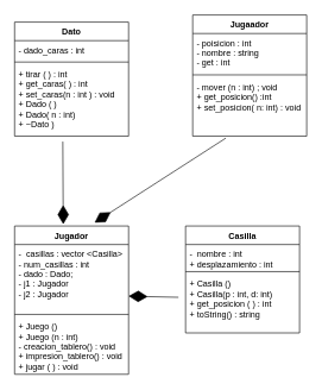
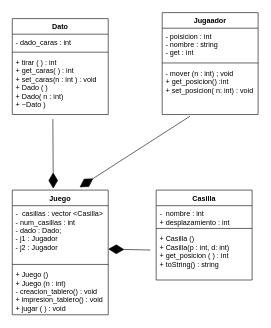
  <mxCell id="0" />
  <mxCell id="1" parent="0" />
  <mxCell id="2" value="Dato" style="swimlane;fontStyle=1;align=center;verticalAlign=top;childLayout=stackLayout;horizontal=1;startSize=26;horizontalStack=0;resizeParent=1;resizeParentMax=0;resizeLast=0;collapsible=1;marginBottom=0;" parent="1" vertex="1"><mxGeometry x="20" y="30" width="160" height="160" as="geometry" /></mxCell>
  <mxCell id="3" value="- dado_caras : int" style="text;strokeColor=none;fillColor=none;align=left;verticalAlign=top;spacingLeft=4;spacingRight=4;overflow=hidden;rotatable=0;points=[[0,0.5],[1,0.5]];portConstraint=eastwest;" parent="2" vertex="1"><mxGeometry y="26" width="160" height="26" as="geometry" /></mxCell>
  <mxCell id="4" value="" style="line;strokeWidth=1;fillColor=none;align=left;verticalAlign=middle;spacingTop=-1;spacingLeft=3;spacingRight=3;rotatable=0;labelPosition=right;points=[];portConstraint=eastwest;strokeColor=inherit;" parent="2" vertex="1"><mxGeometry y="52" width="160" height="8" as="geometry" /></mxCell>
  <mxCell id="5" value="+ tirar ( ) : int&#10;+ get_caras( ) : int&#10;+ set_caras(n : int ) : void&#10;+ Dado ( )&#10;+ Dado( n : int)&#10;+ ~Dato )" style="text;strokeColor=none;fillColor=none;align=left;verticalAlign=top;spacingLeft=4;spacingRight=4;overflow=hidden;rotatable=0;points=[[0,0.5],[1,0.5]];portConstraint=eastwest;" parent="2" vertex="1"><mxGeometry y="60" width="160" height="100" as="geometry" /></mxCell>
  <mxCell id="6" value="Jugaador" style="swimlane;fontStyle=1;align=center;verticalAlign=top;childLayout=stackLayout;horizontal=1;startSize=26;horizontalStack=0;resizeParent=1;resizeParentMax=0;resizeLast=0;collapsible=1;marginBottom=0;" parent="1" vertex="1"><mxGeometry x="270" y="20" width="160" height="170" as="geometry" /></mxCell>
  <mxCell id="7" value="- poisicion : int&#10;- nombre : string&#10;- get : int" style="text;strokeColor=none;fillColor=none;align=left;verticalAlign=top;spacingLeft=4;spacingRight=4;overflow=hidden;rotatable=0;points=[[0,0.5],[1,0.5]];portConstraint=eastwest;" parent="6" vertex="1"><mxGeometry y="26" width="160" height="54" as="geometry" /></mxCell>
  <mxCell id="8" value="" style="line;strokeWidth=1;fillColor=none;align=left;verticalAlign=middle;spacingTop=-1;spacingLeft=3;spacingRight=3;rotatable=0;labelPosition=right;points=[];portConstraint=eastwest;strokeColor=inherit;" parent="6" vertex="1"><mxGeometry y="80" width="160" height="8" as="geometry" /></mxCell>
  <mxCell id="9" value="- mover (n : int) ; void&#10;+ get_posicion() :int&#10;+ set_posicion( n: int) : void" style="text;strokeColor=none;fillColor=none;align=left;verticalAlign=top;spacingLeft=4;spacingRight=4;overflow=hidden;rotatable=0;points=[[0,0.5],[1,0.5]];portConstraint=eastwest;" parent="6" vertex="1"><mxGeometry y="88" width="160" height="82" as="geometry" /></mxCell>
  <mxCell id="10" value="Casilla" style="swimlane;fontStyle=1;align=center;verticalAlign=top;childLayout=stackLayout;horizontal=1;startSize=26;horizontalStack=0;resizeParent=1;resizeParentMax=0;resizeLast=0;collapsible=1;marginBottom=0;" vertex="1" parent="1"><mxGeometry x="260" y="316" width="160" height="150" as="geometry" /></mxCell>
  <mxCell id="11" value="" style="endArrow=diamondThin;endFill=1;endSize=24;html=1;entryX=0.702;entryY=-0.023;entryDx=0;entryDy=0;entryPerimeter=0;" edge="1" parent="10"><mxGeometry width="160" relative="1" as="geometry"><mxPoint x="-10" y="100" as="sourcePoint" /><mxPoint x="-80.0" y="98.426" as="targetPoint" /></mxGeometry></mxCell>
  <mxCell id="12" value="-  nombre : int&#10;+ desplazamiento : int" style="text;strokeColor=none;fillColor=none;align=left;verticalAlign=top;spacingLeft=4;spacingRight=4;overflow=hidden;rotatable=0;points=[[0,0.5],[1,0.5]];portConstraint=eastwest;" vertex="1" parent="10"><mxGeometry y="26" width="160" height="34" as="geometry" /></mxCell>
  <mxCell id="13" value="" style="line;strokeWidth=1;fillColor=none;align=left;verticalAlign=middle;spacingTop=-1;spacingLeft=3;spacingRight=3;rotatable=0;labelPosition=right;points=[];portConstraint=eastwest;strokeColor=inherit;" vertex="1" parent="10"><mxGeometry y="60" width="160" height="8" as="geometry" /></mxCell>
  <mxCell id="14" value="+ Casilla ()&#10;+ Casilla(p : int, d: int)&#10;+ get_posicion ( ) : int&#10;+ toString() : string" style="text;strokeColor=none;fillColor=none;align=left;verticalAlign=top;spacingLeft=4;spacingRight=4;overflow=hidden;rotatable=0;points=[[0,0.5],[1,0.5]];portConstraint=eastwest;" vertex="1" parent="10"><mxGeometry y="68" width="160" height="82" as="geometry" /></mxCell>
- <mxCell id="15" value="Jugador" style="swimlane;fontStyle=1;align=center;verticalAlign=top;childLayout=stackLayout;horizontal=1;startSize=26;horizontalStack=0;resizeParent=1;resizeParentMax=0;resizeLast=0;collapsible=1;marginBottom=0;" vertex="1" parent="1"><mxGeometry x="20" y="316" width="160" height="208" as="geometry" /></mxCell>
+ <mxCell id="15" value="Juego" style="swimlane;fontStyle=1;align=center;verticalAlign=top;childLayout=stackLayout;horizontal=1;startSize=26;horizontalStack=0;resizeParent=1;resizeParentMax=0;resizeLast=0;collapsible=1;marginBottom=0;" vertex="1" parent="1"><mxGeometry x="20" y="316" width="160" height="208" as="geometry" /></mxCell>
  <mxCell id="16" value="-  casillas : vector &lt;Casilla&gt;&#10;- num_casillas : int&#10;- dado : Dado;&#10;- j1 : Jugador&#10;- j2 : Jugador" style="text;strokeColor=none;fillColor=none;align=left;verticalAlign=top;spacingLeft=4;spacingRight=4;overflow=hidden;rotatable=0;points=[[0,0.5],[1,0.5]];portConstraint=eastwest;" vertex="1" parent="15"><mxGeometry y="26" width="160" height="94" as="geometry" /></mxCell>
  <mxCell id="17" value="" style="line;strokeWidth=1;fillColor=none;align=left;verticalAlign=middle;spacingTop=-1;spacingLeft=3;spacingRight=3;rotatable=0;labelPosition=right;points=[];portConstraint=eastwest;strokeColor=inherit;" vertex="1" parent="15"><mxGeometry y="120" width="160" height="8" as="geometry" /></mxCell>
  <mxCell id="18" value="+ Juego () &#10;+ Juego (n : int)&#10;- creacion_tablero() : void&#10;+ impresion_tablero() : void&#10;+ jugar ( ) : void" style="text;strokeColor=none;fillColor=none;align=left;verticalAlign=top;spacingLeft=4;spacingRight=4;overflow=hidden;rotatable=0;points=[[0,0.5],[1,0.5]];portConstraint=eastwest;" vertex="1" parent="15"><mxGeometry y="128" width="160" height="80" as="geometry" /></mxCell>
  <mxCell id="19" value="" style="endArrow=diamondThin;endFill=1;endSize=24;html=1;entryX=0.427;entryY=-0.012;entryDx=0;entryDy=0;entryPerimeter=0;exitX=0.423;exitY=1.076;exitDx=0;exitDy=0;exitPerimeter=0;" edge="1" parent="1" source="5" target="15"><mxGeometry width="160" relative="1" as="geometry"><mxPoint x="240" y="266" as="sourcePoint" /><mxPoint x="400" y="266" as="targetPoint" /></mxGeometry></mxCell>
  <mxCell id="20" value="" style="endArrow=diamondThin;endFill=1;endSize=24;html=1;entryX=0.702;entryY=-0.023;entryDx=0;entryDy=0;entryPerimeter=0;exitX=0.29;exitY=1.034;exitDx=0;exitDy=0;exitPerimeter=0;" edge="1" parent="1" source="9" target="15"><mxGeometry width="160" relative="1" as="geometry"><mxPoint x="170" y="200.1" as="sourcePoint" /><mxPoint x="170.64" y="316.004" as="targetPoint" /></mxGeometry></mxCell>
